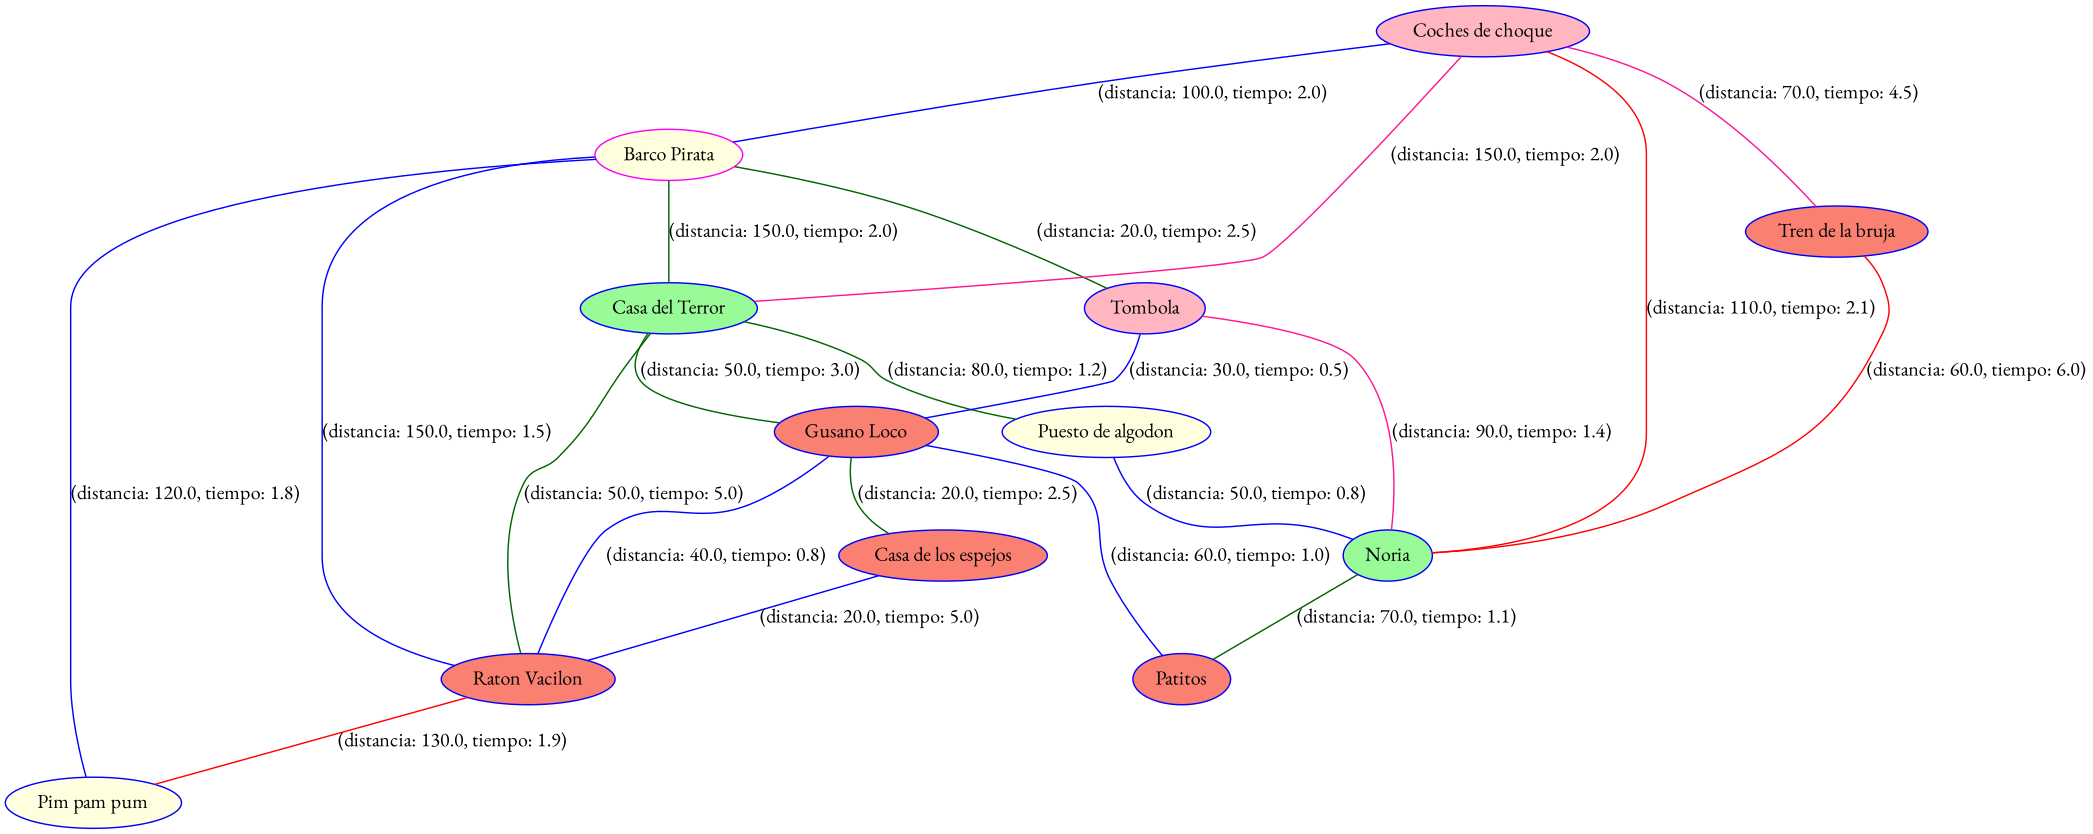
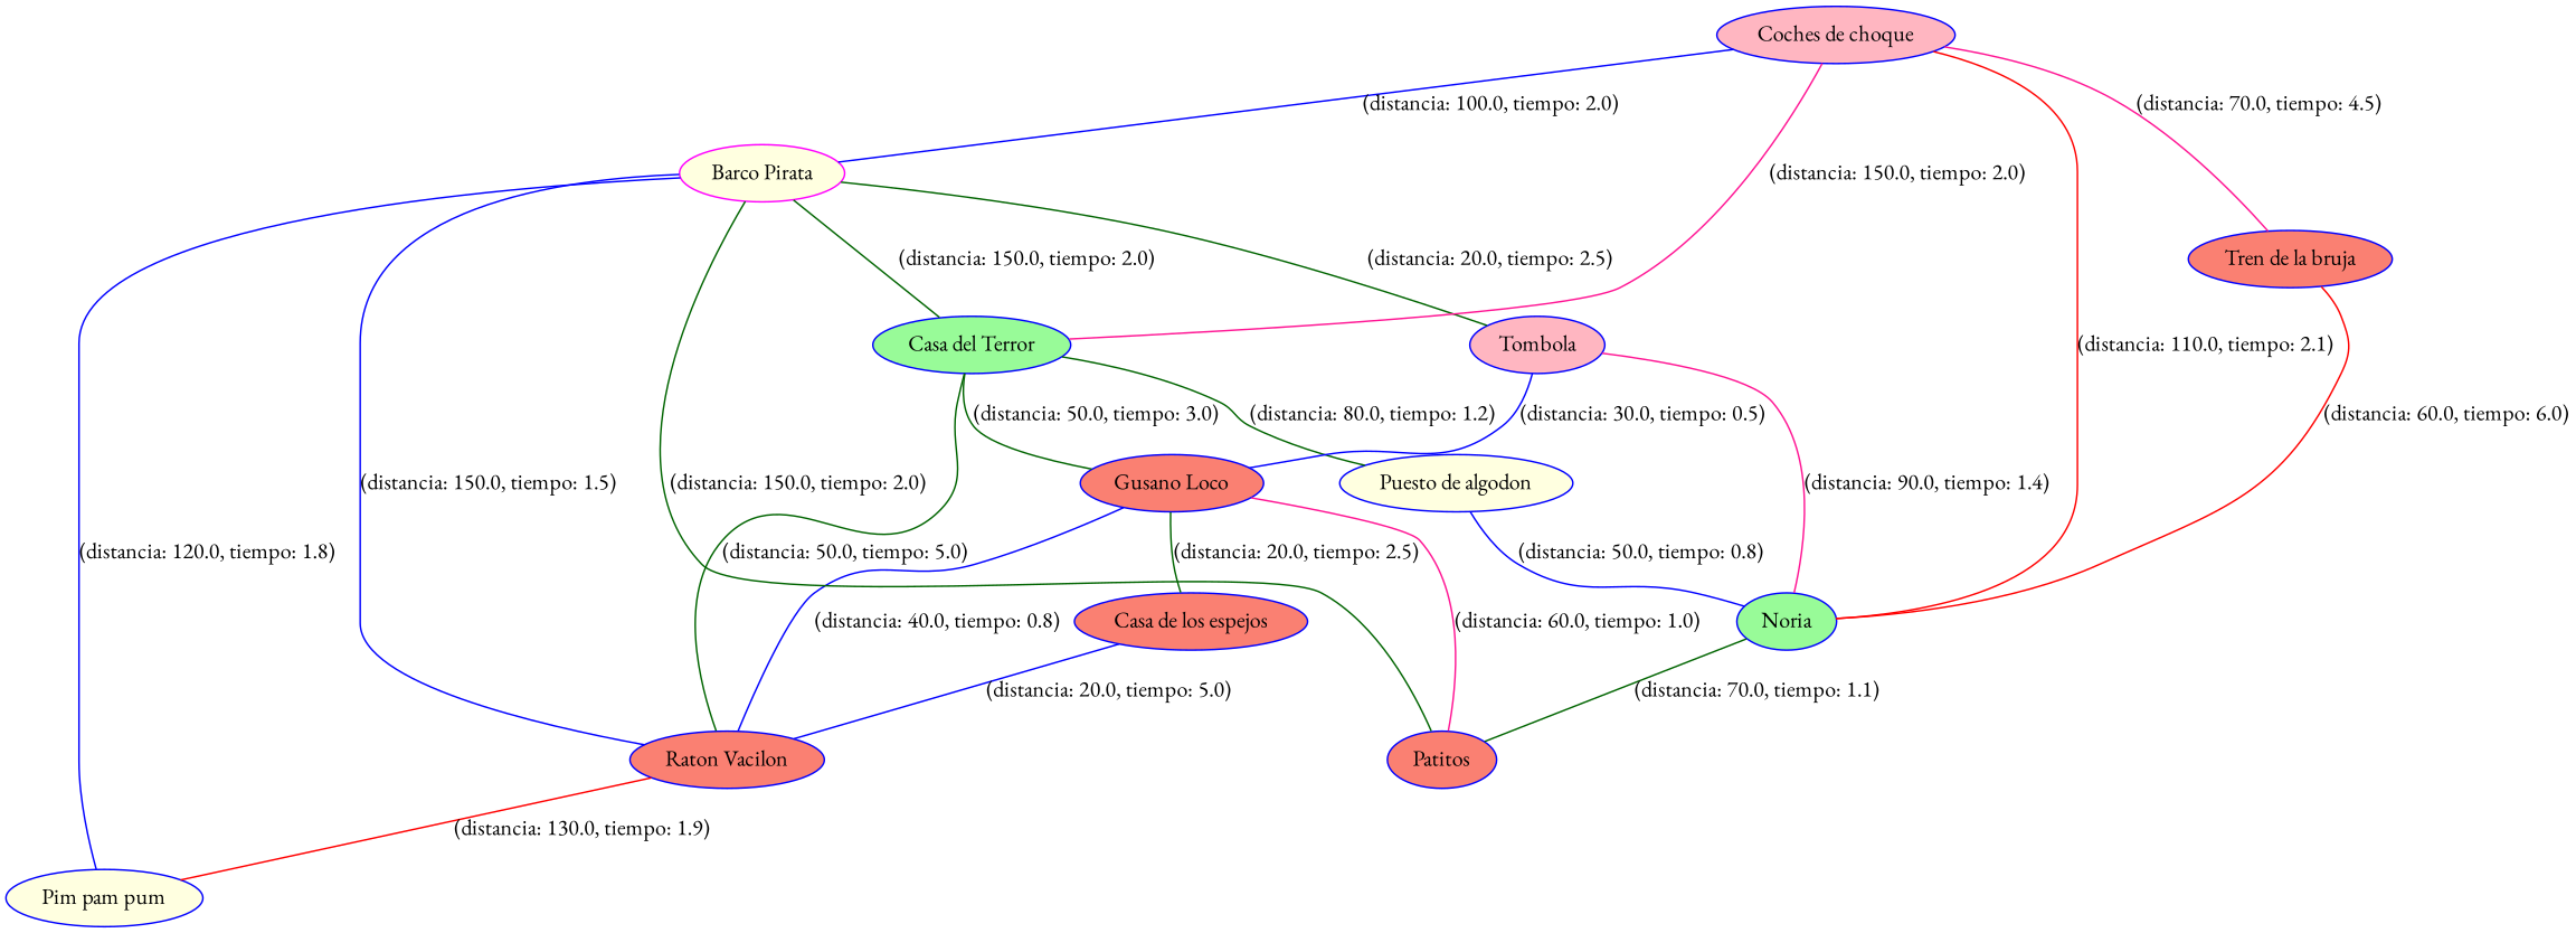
  strict graph {
    fontname="EB Garamond"
    node [color=blue fillcolor=salmon fontname="EB Garamond" style=filled]
    edge [color=darkgreen fontname="EB Garamond"]
    n1 [color=magenta fillcolor=lightyellow label="Barco Pirata"]
    n2 [fillcolor=palegreen label="Casa del Terror"]
    n3 [fillcolor=lightpink label=Tombola]
    n4 [label="Raton Vacilon"]
    n5 [fillcolor=lightyellow label="Pim pam pum"]
    n6 [label="Gusano Loco"]
    n7 [fillcolor=lightyellow label="Puesto de algodon"]
    n8 [fillcolor=palegreen label=Noria]
    n9 [label=Patitos]
    n10 [label="Casa de los espejos"]
    n11 [fillcolor=lightpink label="Coches de choque"]
    n12 [label="Tren de la bruja"]
    n1 -- n2 [label="(distancia: 150.0, tiempo: 2.0)"]
    n1 -- n3 [label="(distancia: 20.0, tiempo: 2.5)"]
    n1 -- n4 [color=blue label="(distancia: 150.0, tiempo: 1.5)"]
    n1 -- n5 [color=blue label="(distancia: 120.0, tiempo: 1.8)"]
    n2 -- n4 [label="(distancia: 50.0, tiempo: 5.0)"]
    n2 -- n6 [label="(distancia: 50.0, tiempo: 3.0)"]
    n2 -- n7 [label="(distancia: 80.0, tiempo: 1.2)"]
    n3 -- n6 [color=blue label="(distancia: 30.0, tiempo: 0.5)"]
    n3 -- n8 [color=deeppink label="(distancia: 90.0, tiempo: 1.4)"]
    n4 -- n5 [color=red label="(distancia: 130.0, tiempo: 1.9)"]
    n6 -- n4 [color=blue label="(distancia: 40.0, tiempo: 0.8)"]
-   n6 -- n9 [color=blue label="(distancia: 60.0, tiempo: 1.0)"]
+   n6 -- n9 [color=deeppink label="(distancia: 60.0, tiempo: 1.0)"]
    n6 -- n10 [label="(distancia: 20.0, tiempo: 2.5)"]
    n7 -- n8 [color=blue label="(distancia: 50.0, tiempo: 0.8)"]
    n8 -- n9 [label="(distancia: 70.0, tiempo: 1.1)"]
+   n9 -- n1 [label="(distancia: 150.0, tiempo: 2.0)"]
    n10 -- n4 [color=blue label="(distancia: 20.0, tiempo: 5.0)"]
    n11 -- n1 [color=blue label="(distancia: 100.0, tiempo: 2.0)"]
    n11 -- n2 [color=deeppink label="(distancia: 150.0, tiempo: 2.0)"]
    n11 -- n8 [color=red label="(distancia: 110.0, tiempo: 2.1)"]
    n11 -- n12 [color=deeppink label="(distancia: 70.0, tiempo: 4.5)"]
    n12 -- n8 [color=red label="(distancia: 60.0, tiempo: 6.0)"]
  }
